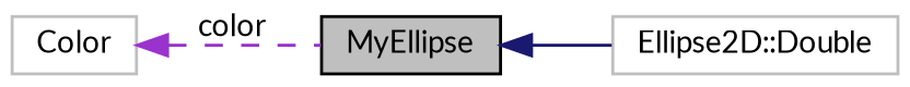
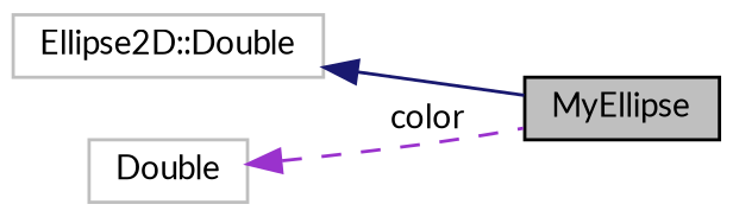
  digraph {
    fontname=Lato
    rankdir=LR
    node [color=grey75 fillcolor=white fontname=Lato fontsize=10 shape=record style=filled]
    edge [dir=back fontname=Lato fontsize=10 labelfontname=Helvetica labelfontsize=10]
    n1 [color=black fillcolor=grey75 fontcolor=black height=0.2 label=MyEllipse width=0.4]
    n2 [height=0.2 label="Ellipse2D::Double" width=0.4]
-   n3 [height=0.2 label=Color width=0.4]
-   n1 -> n2 [color=midnightblue style=solid]
+   n3 [height=0.2 label=Double width=0.4]
+   n2 -> n1 [color=midnightblue style=solid]
    n3 -> n1 [color=darkorchid3 label=" color" style=dashed]
  }
